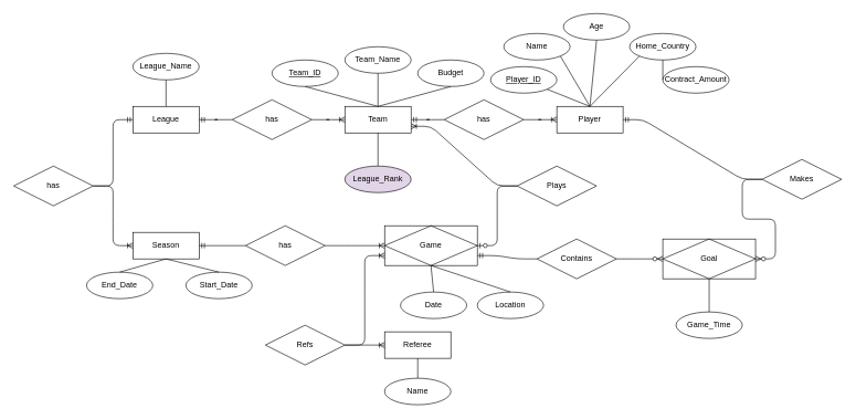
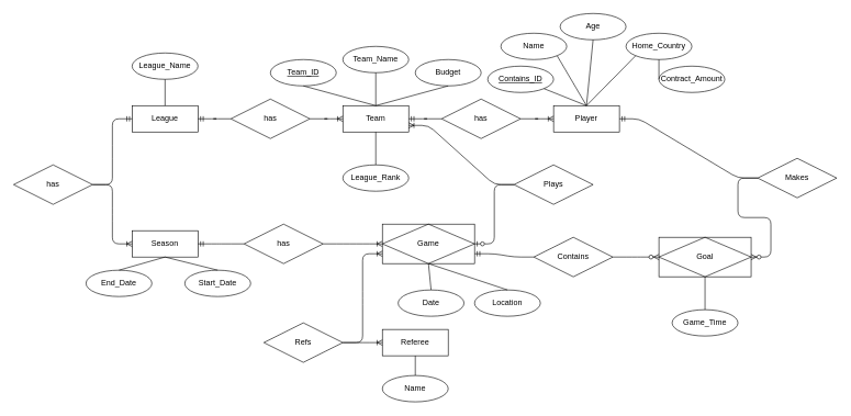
  <mxCell id="0" />
  <mxCell id="1" parent="0" />
  <mxCell id="2" value="League" style="whiteSpace=wrap;html=1;align=center;" vertex="1" parent="1"><mxGeometry x="200" y="160" width="100" height="40" as="geometry" /></mxCell>
  <mxCell id="3" value="Team" style="whiteSpace=wrap;html=1;align=center;" vertex="1" parent="1"><mxGeometry x="520" y="160" width="100" height="40" as="geometry" /></mxCell>
  <mxCell id="4" value="Player" style="whiteSpace=wrap;html=1;align=center;" vertex="1" parent="1"><mxGeometry x="840" y="160" width="100" height="40" as="geometry" /></mxCell>
  <mxCell id="5" value="Referee" style="whiteSpace=wrap;html=1;align=center;" vertex="1" parent="1"><mxGeometry x="580" y="500" width="100" height="40" as="geometry" /></mxCell>
  <mxCell id="6" value="Season" style="whiteSpace=wrap;html=1;align=center;" vertex="1" parent="1"><mxGeometry x="200" y="350" width="100" height="40" as="geometry" /></mxCell>
  <mxCell id="7" value="Start_Date" style="ellipse;whiteSpace=wrap;html=1;align=center;" vertex="1" parent="1"><mxGeometry x="280" y="410" width="100" height="40" as="geometry" /></mxCell>
  <mxCell id="8" value="End_Date" style="ellipse;whiteSpace=wrap;html=1;align=center;" vertex="1" parent="1"><mxGeometry x="130" y="410" width="100" height="40" as="geometry" /></mxCell>
  <mxCell id="9" value="" style="endArrow=none;html=1;rounded=0;exitX=0.5;exitY=1;exitDx=0;exitDy=0;entryX=0.5;entryY=0;entryDx=0;entryDy=0;" edge="1" parent="1" source="6" target="8"><mxGeometry relative="1" as="geometry"><mxPoint x="570" y="420" as="sourcePoint" /><mxPoint x="730" y="420" as="targetPoint" /></mxGeometry></mxCell>
  <mxCell id="10" value="" style="endArrow=none;html=1;rounded=0;exitX=0.5;exitY=1;exitDx=0;exitDy=0;entryX=0.5;entryY=0;entryDx=0;entryDy=0;" edge="1" parent="1" source="6" target="7"><mxGeometry relative="1" as="geometry"><mxPoint x="340" y="460" as="sourcePoint" /><mxPoint x="280" y="490" as="targetPoint" /></mxGeometry></mxCell>
  <mxCell id="11" value="Goal" style="shape=associativeEntity;whiteSpace=wrap;html=1;align=center;" vertex="1" parent="1"><mxGeometry x="1000" y="360" width="140" height="60" as="geometry" /></mxCell>
  <mxCell id="12" value="Refs" style="shape=rhombus;perimeter=rhombusPerimeter;whiteSpace=wrap;html=1;align=center;" vertex="1" parent="1"><mxGeometry x="400" y="490" width="120" height="60" as="geometry" /></mxCell>
  <mxCell id="13" value="has" style="shape=rhombus;perimeter=rhombusPerimeter;whiteSpace=wrap;html=1;align=center;" vertex="1" parent="1"><mxGeometry x="350" width="120" height="60" as="geometry" y="150" /></mxCell>
  <mxCell id="14" value="" style="edgeStyle=entityRelationEdgeStyle;fontSize=12;html=1;endArrow=ERmandOne;entryX=1;entryY=0.5;entryDx=0;entryDy=0;exitX=0;exitY=0.5;exitDx=0;exitDy=0;" edge="1" parent="1" source="13" target="2"><mxGeometry width="100" height="100" relative="1" as="geometry"><mxPoint x="600" y="370" as="sourcePoint" /><mxPoint x="700" y="270" as="targetPoint" /></mxGeometry></mxCell>
  <mxCell id="15" value="" style="edgeStyle=entityRelationEdgeStyle;fontSize=12;html=1;endArrow=ERoneToMany;exitX=1;exitY=0.5;exitDx=0;exitDy=0;entryX=0;entryY=0.5;entryDx=0;entryDy=0;" edge="1" parent="1" source="13" target="3"><mxGeometry width="100" height="100" relative="1" as="geometry"><mxPoint x="600" y="370" as="sourcePoint" /><mxPoint x="700" y="270" as="targetPoint" /></mxGeometry></mxCell>
  <mxCell id="16" value="League_Name" style="ellipse;whiteSpace=wrap;html=1;align=center;" vertex="1" parent="1"><mxGeometry x="200" y="80" width="100" height="40" as="geometry" /></mxCell>
  <mxCell id="17" value="" style="endArrow=none;html=1;rounded=0;entryX=0.5;entryY=0;entryDx=0;entryDy=0;exitX=0.5;exitY=1;exitDx=0;exitDy=0;" edge="1" parent="1" source="16" target="2"><mxGeometry relative="1" as="geometry"><mxPoint x="230" y="140" as="sourcePoint" /><mxPoint x="290" y="500" as="targetPoint" /></mxGeometry></mxCell>
  <mxCell id="18" value="Team_ID" style="ellipse;whiteSpace=wrap;html=1;align=center;fontStyle=4;" vertex="1" parent="1"><mxGeometry x="410" y="90" width="100" height="40" as="geometry" /></mxCell>
  <mxCell id="19" value="Team_Name" style="ellipse;whiteSpace=wrap;html=1;align=center;" vertex="1" parent="1"><mxGeometry x="520" y="70" width="100" height="40" as="geometry" /></mxCell>
  <mxCell id="20" value="Budget" style="ellipse;whiteSpace=wrap;html=1;align=center;" vertex="1" parent="1"><mxGeometry x="630" y="90" width="100" height="40" as="geometry" /></mxCell>
  <mxCell id="21" value="" style="endArrow=none;html=1;rounded=0;exitX=0.5;exitY=1;exitDx=0;exitDy=0;entryX=0.5;entryY=0;entryDx=0;entryDy=0;" edge="1" parent="1" source="18" target="3"><mxGeometry relative="1" as="geometry"><mxPoint x="640" y="220" as="sourcePoint" /><mxPoint x="800" y="220" as="targetPoint" /></mxGeometry></mxCell>
  <mxCell id="22" value="" style="endArrow=none;html=1;rounded=0;entryX=0.5;entryY=0;entryDx=0;entryDy=0;exitX=0.5;exitY=1;exitDx=0;exitDy=0;" edge="1" parent="1" source="19" target="3"><mxGeometry relative="1" as="geometry"><mxPoint x="540" y="120" as="sourcePoint" /><mxPoint x="310" y="520" as="targetPoint" /></mxGeometry></mxCell>
  <mxCell id="23" value="" style="endArrow=none;html=1;rounded=0;entryX=0.5;entryY=0;entryDx=0;entryDy=0;exitX=0.5;exitY=1;exitDx=0;exitDy=0;" edge="1" parent="1" source="20" target="3"><mxGeometry relative="1" as="geometry"><mxPoint x="580" y="120" as="sourcePoint" /><mxPoint x="580" y="170" as="targetPoint" /></mxGeometry></mxCell>
  <mxCell id="24" value="has" style="shape=rhombus;perimeter=rhombusPerimeter;whiteSpace=wrap;html=1;align=center;" vertex="1" parent="1"><mxGeometry x="670" width="120" height="60" as="geometry" y="150" /></mxCell>
  <mxCell id="25" value="" style="edgeStyle=entityRelationEdgeStyle;fontSize=12;html=1;endArrow=ERoneToMany;exitX=1;exitY=0.5;exitDx=0;exitDy=0;entryX=0;entryY=0.5;entryDx=0;entryDy=0;" edge="1" parent="1" source="24" target="4"><mxGeometry width="100" height="100" relative="1" as="geometry"><mxPoint x="710" y="220" as="sourcePoint" /><mxPoint x="810" y="120" as="targetPoint" /></mxGeometry></mxCell>
  <mxCell id="26" value="" style="edgeStyle=entityRelationEdgeStyle;fontSize=12;html=1;endArrow=ERmandOne;entryX=1;entryY=0.5;entryDx=0;entryDy=0;exitX=0;exitY=0.5;exitDx=0;exitDy=0;" edge="1" parent="1" source="24" target="3"><mxGeometry width="100" height="100" relative="1" as="geometry"><mxPoint x="710" y="220" as="sourcePoint" /><mxPoint x="810" y="120" as="targetPoint" /></mxGeometry></mxCell>
- <mxCell id="27" value="Player_ID" style="ellipse;whiteSpace=wrap;html=1;align=center;fontStyle=4;" vertex="1" parent="1"><mxGeometry x="740" y="100" width="100" height="40" as="geometry" /></mxCell>
+ <mxCell id="27" value="Contains_ID" style="ellipse;whiteSpace=wrap;html=1;align=center;fontStyle=4;" vertex="1" parent="1"><mxGeometry x="740" y="100" width="100" height="40" as="geometry" /></mxCell>
  <mxCell id="28" value="Name" style="ellipse;whiteSpace=wrap;html=1;align=center;" vertex="1" parent="1"><mxGeometry x="760" y="50" width="100" height="40" as="geometry" /></mxCell>
  <mxCell id="29" value="Age" style="ellipse;whiteSpace=wrap;html=1;align=center;" vertex="1" parent="1"><mxGeometry x="850" y="20" width="100" height="40" as="geometry" /></mxCell>
  <mxCell id="30" value="Home_Country" style="ellipse;whiteSpace=wrap;html=1;align=center;" vertex="1" parent="1"><mxGeometry x="950" y="50" width="100" height="40" as="geometry" /></mxCell>
  <mxCell id="31" value="Contract_Amount" style="ellipse;whiteSpace=wrap;html=1;align=center;" vertex="1" parent="1"><mxGeometry x="1000" y="100" width="100" height="40" as="geometry" /></mxCell>
  <mxCell id="32" value="" style="endArrow=none;html=1;rounded=0;entryX=0.5;entryY=0;entryDx=0;entryDy=0;exitX=1;exitY=1;exitDx=0;exitDy=0;" edge="1" parent="1" source="27" target="4"><mxGeometry relative="1" as="geometry"><mxPoint x="590" y="130" as="sourcePoint" /><mxPoint x="590" y="180" as="targetPoint" /></mxGeometry></mxCell>
  <mxCell id="33" value="" style="endArrow=none;html=1;rounded=0;entryX=0.5;entryY=0;entryDx=0;entryDy=0;exitX=1;exitY=1;exitDx=0;exitDy=0;" edge="1" parent="1" source="28" target="4"><mxGeometry relative="1" as="geometry"><mxPoint x="600" y="140" as="sourcePoint" /><mxPoint x="600" y="190" as="targetPoint" /></mxGeometry></mxCell>
  <mxCell id="34" value="" style="endArrow=none;html=1;rounded=0;entryX=0.5;entryY=0;entryDx=0;entryDy=0;exitX=0.5;exitY=1;exitDx=0;exitDy=0;" edge="1" parent="1" source="29" target="4"><mxGeometry relative="1" as="geometry"><mxPoint x="610" as="sourcePoint" y="150" /><mxPoint x="610" y="200" as="targetPoint" /></mxGeometry></mxCell>
  <mxCell id="35" value="" style="endArrow=none;html=1;rounded=0;entryX=0.5;entryY=0;entryDx=0;entryDy=0;exitX=0;exitY=1;exitDx=0;exitDy=0;" edge="1" parent="1" source="30" target="4"><mxGeometry relative="1" as="geometry"><mxPoint x="620" y="160" as="sourcePoint" /><mxPoint x="620" y="210" as="targetPoint" /></mxGeometry></mxCell>
  <mxCell id="36" value="" style="endArrow=none;html=1;rounded=0;exitX=0;exitY=0.5;exitDx=0;exitDy=0;" edge="1" parent="1" source="31" target="30"><mxGeometry relative="1" as="geometry"><mxPoint x="630" y="170" as="sourcePoint" /><mxPoint x="630" y="220" as="targetPoint" /></mxGeometry></mxCell>
  <mxCell id="37" value="has" style="shape=rhombus;perimeter=rhombusPerimeter;whiteSpace=wrap;html=1;align=center;" vertex="1" parent="1"><mxGeometry x="20" y="250" width="120" height="60" as="geometry" /></mxCell>
  <mxCell id="38" value="" style="edgeStyle=entityRelationEdgeStyle;fontSize=12;html=1;endArrow=ERmandOne;entryX=0;entryY=0.5;entryDx=0;entryDy=0;exitX=1;exitY=0.5;exitDx=0;exitDy=0;" edge="1" parent="1" source="37" target="2"><mxGeometry width="100" height="100" relative="1" as="geometry"><mxPoint x="600" y="360" as="sourcePoint" /><mxPoint x="700" y="260" as="targetPoint" /></mxGeometry></mxCell>
  <mxCell id="39" value="" style="edgeStyle=entityRelationEdgeStyle;fontSize=12;html=1;endArrow=ERoneToMany;exitX=1;exitY=0.5;exitDx=0;exitDy=0;entryX=0;entryY=0.5;entryDx=0;entryDy=0;" edge="1" parent="1" source="37" target="6"><mxGeometry width="100" height="100" relative="1" as="geometry"><mxPoint x="410" y="360" as="sourcePoint" /><mxPoint x="510" y="260" as="targetPoint" /></mxGeometry></mxCell>
  <mxCell id="40" value="has" style="shape=rhombus;perimeter=rhombusPerimeter;whiteSpace=wrap;html=1;align=center;" vertex="1" parent="1"><mxGeometry x="370" y="340" width="120" height="60" as="geometry" /></mxCell>
  <mxCell id="41" value="" style="edgeStyle=entityRelationEdgeStyle;fontSize=12;html=1;endArrow=ERoneToMany;exitX=1;exitY=0.5;exitDx=0;exitDy=0;entryX=0;entryY=0.5;entryDx=0;entryDy=0;" edge="1" parent="1" source="40" target="43"><mxGeometry width="100" height="100" relative="1" as="geometry"><mxPoint x="580" y="370" as="sourcePoint" /><mxPoint x="570" y="370" as="targetPoint" /></mxGeometry></mxCell>
  <mxCell id="42" value="" style="edgeStyle=entityRelationEdgeStyle;fontSize=12;html=1;endArrow=ERmandOne;entryX=1;entryY=0.5;entryDx=0;entryDy=0;exitX=0;exitY=0.5;exitDx=0;exitDy=0;" edge="1" parent="1" source="40" target="6"><mxGeometry width="100" height="100" relative="1" as="geometry"><mxPoint x="370" y="290" as="sourcePoint" /><mxPoint x="680" y="270" as="targetPoint" /></mxGeometry></mxCell>
  <mxCell id="43" value="Game" style="shape=associativeEntity;whiteSpace=wrap;html=1;align=center;" vertex="1" parent="1"><mxGeometry x="580" y="340" width="140" height="60" as="geometry" /></mxCell>
  <mxCell id="44" value="Plays" style="shape=rhombus;perimeter=rhombusPerimeter;whiteSpace=wrap;html=1;align=center;" vertex="1" parent="1"><mxGeometry x="780" y="250" width="120" height="60" as="geometry" /></mxCell>
  <mxCell id="45" value="" style="edgeStyle=entityRelationEdgeStyle;fontSize=12;html=1;endArrow=ERoneToMany;entryX=1;entryY=0.75;entryDx=0;entryDy=0;exitX=0;exitY=0.5;exitDx=0;exitDy=0;" edge="1" parent="1" source="44" target="3"><mxGeometry width="100" height="100" relative="1" as="geometry"><mxPoint x="580" y="370" as="sourcePoint" /><mxPoint x="680" y="270" as="targetPoint" /></mxGeometry></mxCell>
  <mxCell id="46" value="" style="edgeStyle=entityRelationEdgeStyle;fontSize=12;html=1;endArrow=ERzeroToOne;endFill=1;exitX=0;exitY=0.5;exitDx=0;exitDy=0;entryX=1;entryY=0.5;entryDx=0;entryDy=0;" edge="1" parent="1" source="44" target="43"><mxGeometry width="100" height="100" relative="1" as="geometry"><mxPoint x="580" y="370" as="sourcePoint" /><mxPoint x="600" y="270" as="targetPoint" /></mxGeometry></mxCell>
  <mxCell id="47" value="" style="edgeStyle=entityRelationEdgeStyle;fontSize=12;html=1;endArrow=ERoneToMany;exitX=1;exitY=0.5;exitDx=0;exitDy=0;entryX=0;entryY=0.5;entryDx=0;entryDy=0;" edge="1" parent="1" source="12" target="5"><mxGeometry width="100" height="100" relative="1" as="geometry"><mxPoint x="690" y="420" as="sourcePoint" /><mxPoint x="790" y="320" as="targetPoint" /></mxGeometry></mxCell>
  <mxCell id="48" value="" style="edgeStyle=entityRelationEdgeStyle;fontSize=12;html=1;endArrow=ERoneToMany;entryX=0;entryY=0.75;entryDx=0;entryDy=0;exitX=1;exitY=0.5;exitDx=0;exitDy=0;" edge="1" parent="1" source="12" target="43"><mxGeometry width="100" height="100" relative="1" as="geometry"><mxPoint x="690" y="420" as="sourcePoint" /><mxPoint x="790" y="320" as="targetPoint" /></mxGeometry></mxCell>
  <mxCell id="49" value="Contains" style="shape=rhombus;perimeter=rhombusPerimeter;whiteSpace=wrap;html=1;align=center;" vertex="1" parent="1"><mxGeometry x="810" y="360" width="120" height="60" as="geometry" /></mxCell>
  <mxCell id="50" value="" style="edgeStyle=entityRelationEdgeStyle;fontSize=12;html=1;endArrow=ERzeroToMany;endFill=1;entryX=0;entryY=0.5;entryDx=0;entryDy=0;exitX=1;exitY=0.5;exitDx=0;exitDy=0;" edge="1" parent="1" source="49" target="11"><mxGeometry width="100" height="100" relative="1" as="geometry"><mxPoint x="670" y="410" as="sourcePoint" /><mxPoint x="770" y="310" as="targetPoint" /></mxGeometry></mxCell>
  <mxCell id="51" value="" style="edgeStyle=entityRelationEdgeStyle;fontSize=12;html=1;endArrow=ERmandOne;entryX=1;entryY=0.75;entryDx=0;entryDy=0;exitX=0;exitY=0.5;exitDx=0;exitDy=0;" edge="1" parent="1" source="49" target="43"><mxGeometry width="100" height="100" relative="1" as="geometry"><mxPoint x="670" y="410" as="sourcePoint" /><mxPoint x="770" y="310" as="targetPoint" /></mxGeometry></mxCell>
  <mxCell id="52" value="Game_Time" style="ellipse;whiteSpace=wrap;html=1;align=center;" vertex="1" parent="1"><mxGeometry x="1020" y="470" width="100" height="40" as="geometry" /></mxCell>
  <mxCell id="53" value="" style="endArrow=none;html=1;rounded=0;entryX=0.5;entryY=1;entryDx=0;entryDy=0;exitX=0.5;exitY=0;exitDx=0;exitDy=0;" edge="1" parent="1" source="52" target="11"><mxGeometry relative="1" as="geometry"><mxPoint x="730" y="350" as="sourcePoint" /><mxPoint x="890" y="350" as="targetPoint" /></mxGeometry></mxCell>
  <mxCell id="54" value="Makes" style="shape=rhombus;perimeter=rhombusPerimeter;whiteSpace=wrap;html=1;align=center;" vertex="1" parent="1"><mxGeometry x="1150" y="240" width="120" height="60" as="geometry" /></mxCell>
  <mxCell id="55" value="" style="edgeStyle=entityRelationEdgeStyle;fontSize=12;html=1;endArrow=ERzeroToMany;endFill=1;entryX=1;entryY=0.5;entryDx=0;entryDy=0;exitX=0;exitY=0.5;exitDx=0;exitDy=0;" edge="1" parent="1" source="54" target="11"><mxGeometry width="100" height="100" relative="1" as="geometry"><mxPoint x="760" y="400" as="sourcePoint" /><mxPoint x="860" y="300" as="targetPoint" /></mxGeometry></mxCell>
  <mxCell id="56" value="" style="edgeStyle=entityRelationEdgeStyle;fontSize=12;html=1;endArrow=ERmandOne;entryX=1;entryY=0.5;entryDx=0;entryDy=0;exitX=0;exitY=0.5;exitDx=0;exitDy=0;" edge="1" parent="1" source="54" target="4"><mxGeometry width="100" height="100" relative="1" as="geometry"><mxPoint x="900" y="340" as="sourcePoint" /><mxPoint x="1000" y="240" as="targetPoint" /></mxGeometry></mxCell>
- <mxCell id="57" value="League_Rank" style="ellipse;whiteSpace=wrap;html=1;align=center;fillColor=#e1d5e7;" vertex="1" parent="1"><mxGeometry x="520" y="250" width="100" height="40" as="geometry" /></mxCell>
+ <mxCell id="57" value="League_Rank" style="ellipse;whiteSpace=wrap;html=1;align=center;" vertex="1" parent="1"><mxGeometry x="520" y="250" width="100" height="40" as="geometry" /></mxCell>
  <mxCell id="58" value="" style="endArrow=none;html=1;rounded=0;exitX=0.5;exitY=1;exitDx=0;exitDy=0;entryX=0.5;entryY=0;entryDx=0;entryDy=0;" edge="1" parent="1" source="3" target="57"><mxGeometry relative="1" as="geometry"><mxPoint x="460" y="280" as="sourcePoint" /><mxPoint x="620" y="280" as="targetPoint" /></mxGeometry></mxCell>
  <mxCell id="59" value="Date" style="ellipse;whiteSpace=wrap;html=1;align=center;" vertex="1" parent="1"><mxGeometry x="604" y="440" width="100" height="40" as="geometry" /></mxCell>
  <mxCell id="60" value="Location" style="ellipse;whiteSpace=wrap;html=1;align=center;" vertex="1" parent="1"><mxGeometry x="720" y="440" width="100" height="40" as="geometry" /></mxCell>
  <mxCell id="61" value="" style="endArrow=none;html=1;rounded=0;entryX=0.5;entryY=0;entryDx=0;entryDy=0;exitX=0.5;exitY=1;exitDx=0;exitDy=0;" edge="1" parent="1" source="43" target="59"><mxGeometry relative="1" as="geometry"><mxPoint x="500" y="400" as="sourcePoint" /><mxPoint x="660" y="400" as="targetPoint" /></mxGeometry></mxCell>
  <mxCell id="62" value="" style="endArrow=none;html=1;rounded=0;entryX=0.5;entryY=0;entryDx=0;entryDy=0;exitX=0.5;exitY=1;exitDx=0;exitDy=0;" edge="1" parent="1" source="43" target="60"><mxGeometry relative="1" as="geometry"><mxPoint x="660" y="410" as="sourcePoint" /><mxPoint x="664" y="450" as="targetPoint" /></mxGeometry></mxCell>
  <mxCell id="63" value="Name" style="ellipse;whiteSpace=wrap;html=1;align=center;" vertex="1" parent="1"><mxGeometry x="580" y="570" width="100" height="40" as="geometry" /></mxCell>
  <mxCell id="64" value="" style="endArrow=none;html=1;rounded=0;exitX=0.5;exitY=0;exitDx=0;exitDy=0;entryX=0.5;entryY=1;entryDx=0;entryDy=0;" edge="1" parent="1" source="63" target="5"><mxGeometry relative="1" as="geometry"><mxPoint x="550" y="430" as="sourcePoint" /><mxPoint x="710" y="430" as="targetPoint" /></mxGeometry></mxCell>
